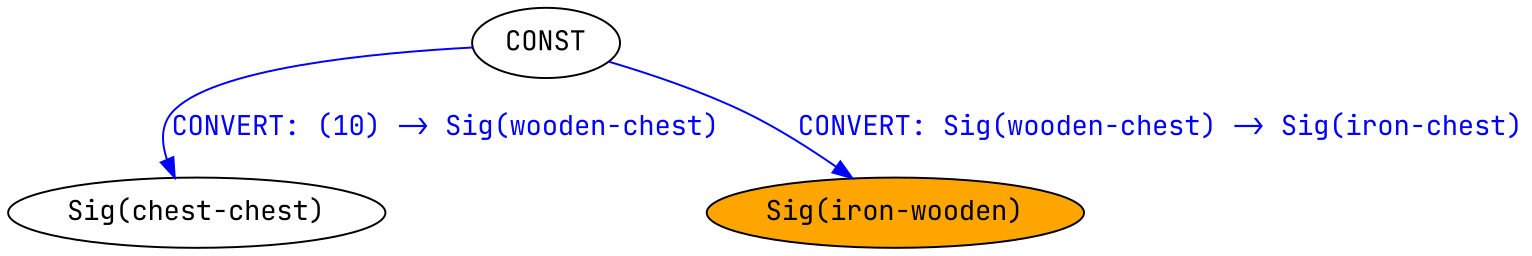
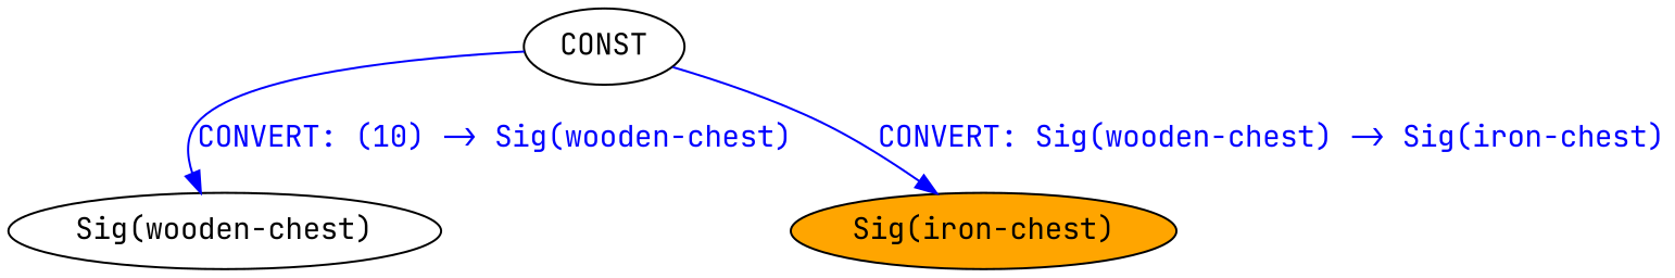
  strict digraph {
    fontname="JetBrains Mono"
    nodesep=1
    node [fillcolor=white fontname="JetBrains Mono" style=filled]
    edge [color=blue fontcolor=blue fontname="JetBrains Mono"]
    n1 [label=CONST]
-   n2 [label="Sig(chest-chest)"]
-   n3 [fillcolor=orange label="Sig(iron-wooden)"]
+   n2 [label="Sig(wooden-chest)"]
+   n3 [fillcolor=orange label="Sig(iron-chest)"]
    n1 -> n2 [label="CONVERT: (10) -> Sig(wooden-chest)"]
    n1 -> n3 [label="CONVERT: Sig(wooden-chest) -> Sig(iron-chest)"]
  }
